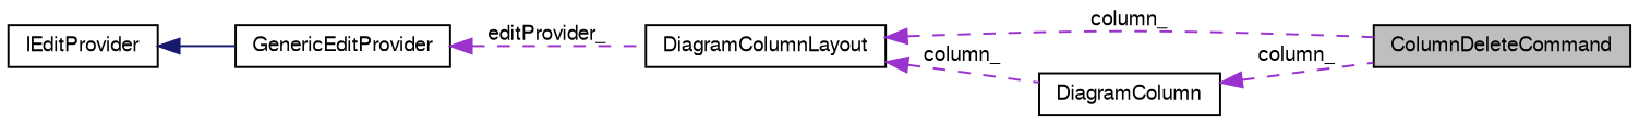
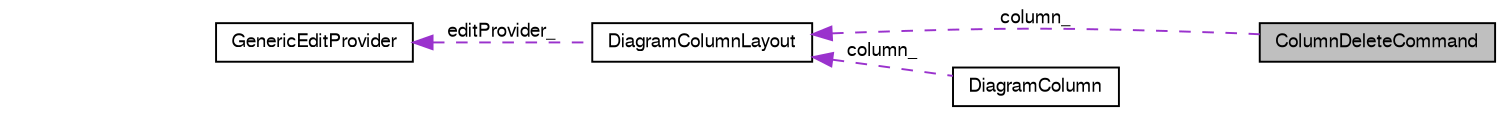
  digraph {
    rankdir=LR
    node [color=black fontname=FreeSans fontsize=10 shape=record]
    edge [color=darkorchid3 dir=back fontname=FreeSans fontsize=10 labelfontname=FreeSans labelfontsize=10 style=dashed]
    n1 [fillcolor=grey75 fontcolor=black height=0.2 label=ColumnDeleteCommand style=filled width=0.4]
    n2 [height=0.2 label=DiagramColumn width=0.4]
    n3 [height=0.2 label=DiagramColumnLayout width=0.4]
    n4 [height=0.2 label=GenericEditProvider width=0.4]
-   n5 [height=0.2 label=IEditProvider width=0.4]
-   n2 -> n1 [label=column_]
    n3 -> n1 [label=column_]
    n3 -> n2 [label=column_]
    n4 -> n3 [label=editProvider_]
-   n5 -> n4 [color=midnightblue style=solid]
  }
